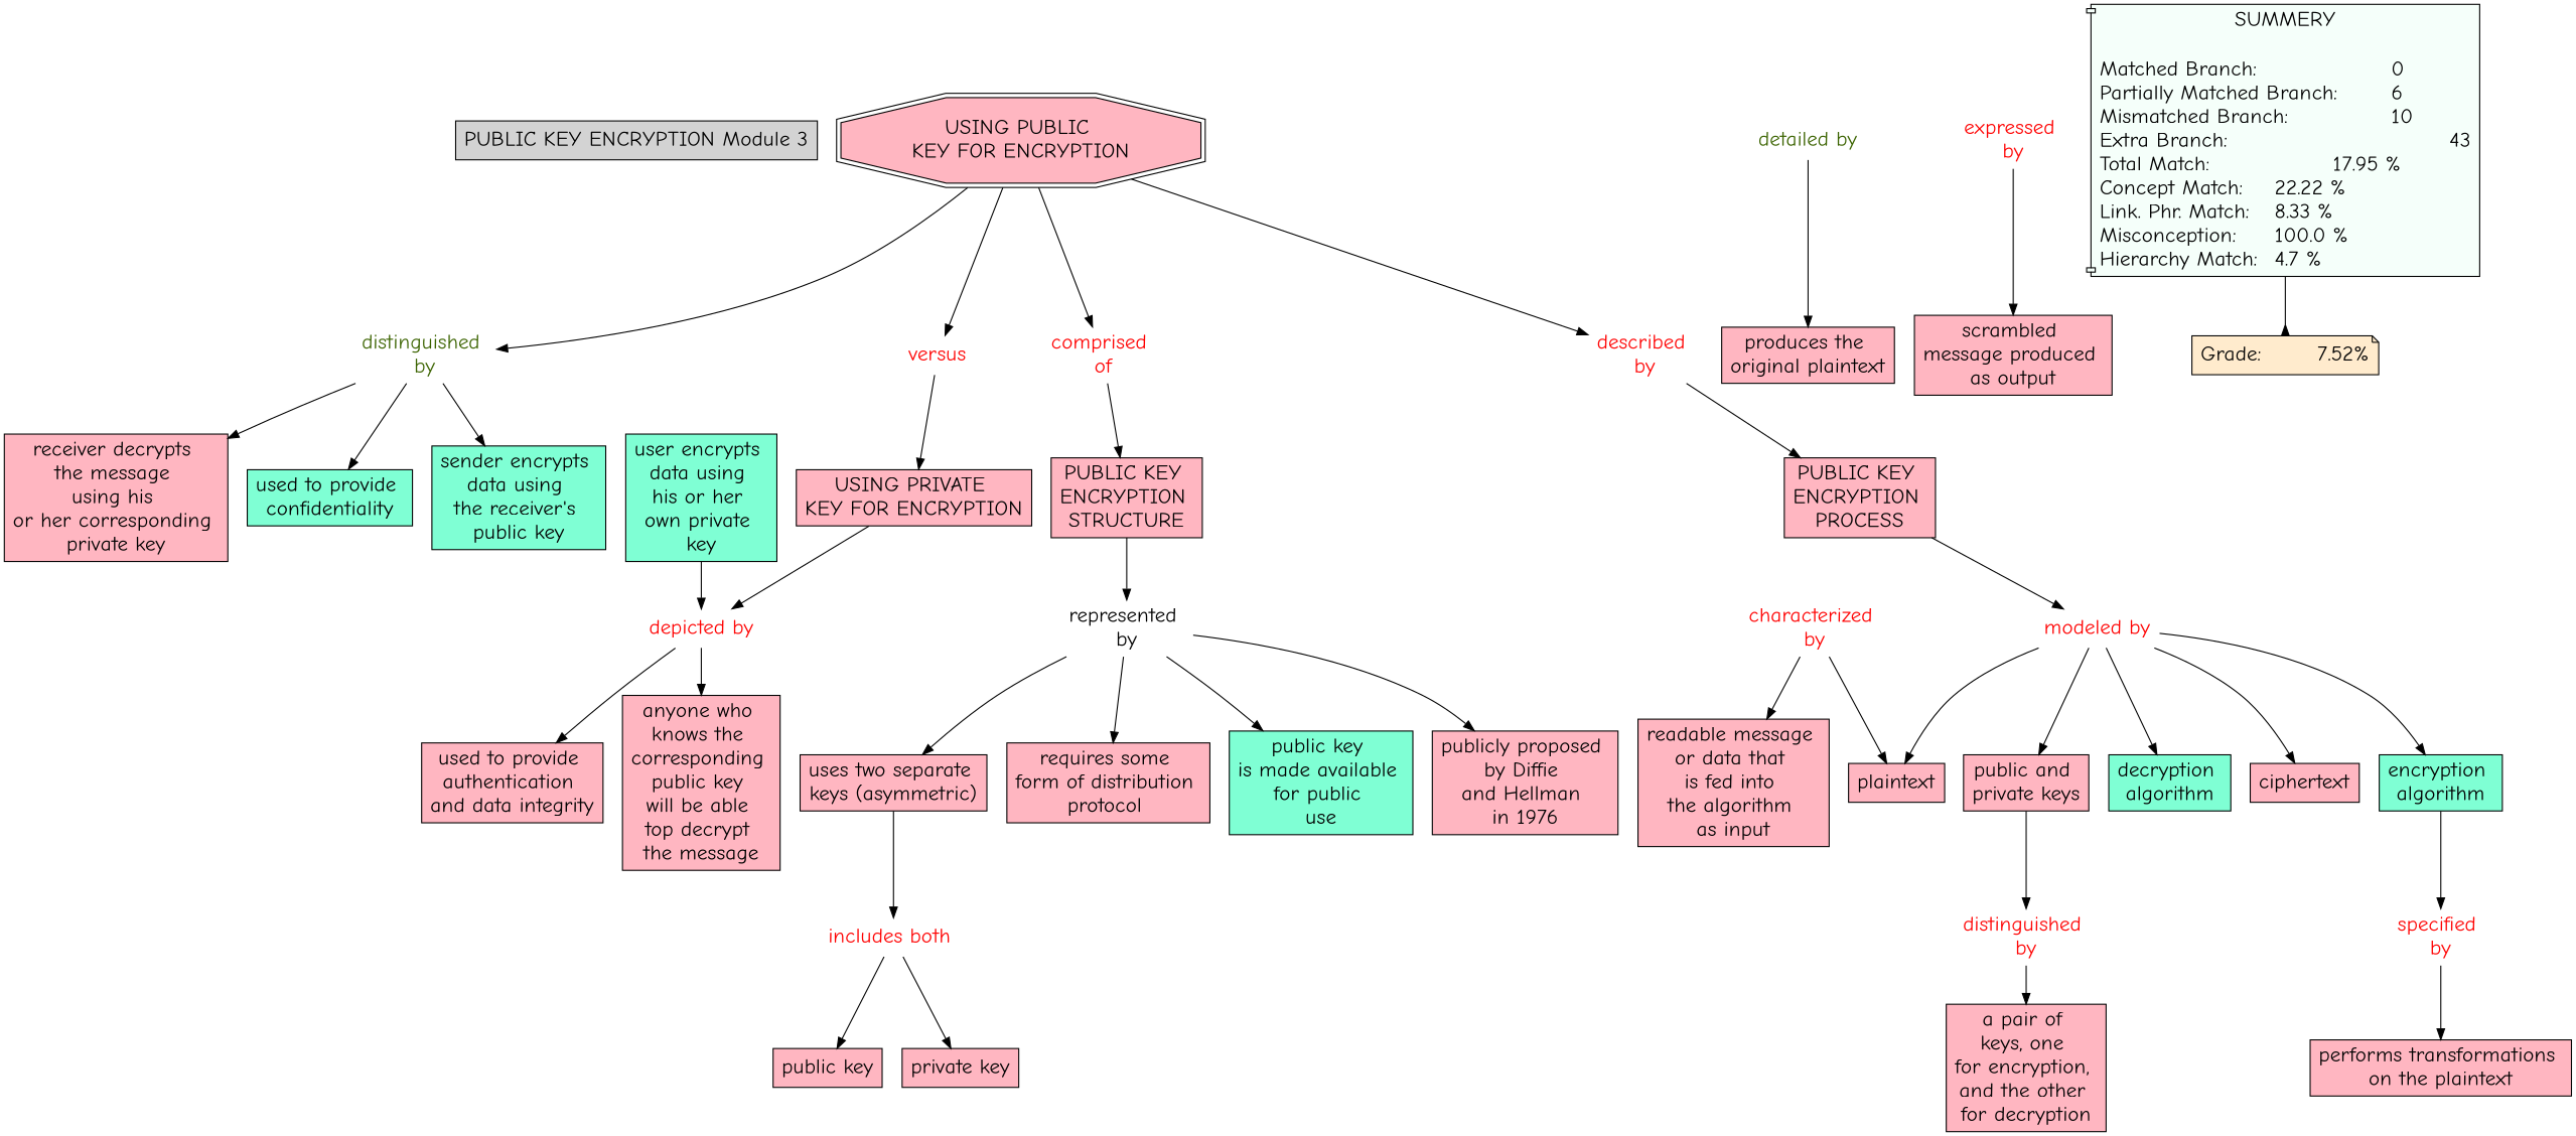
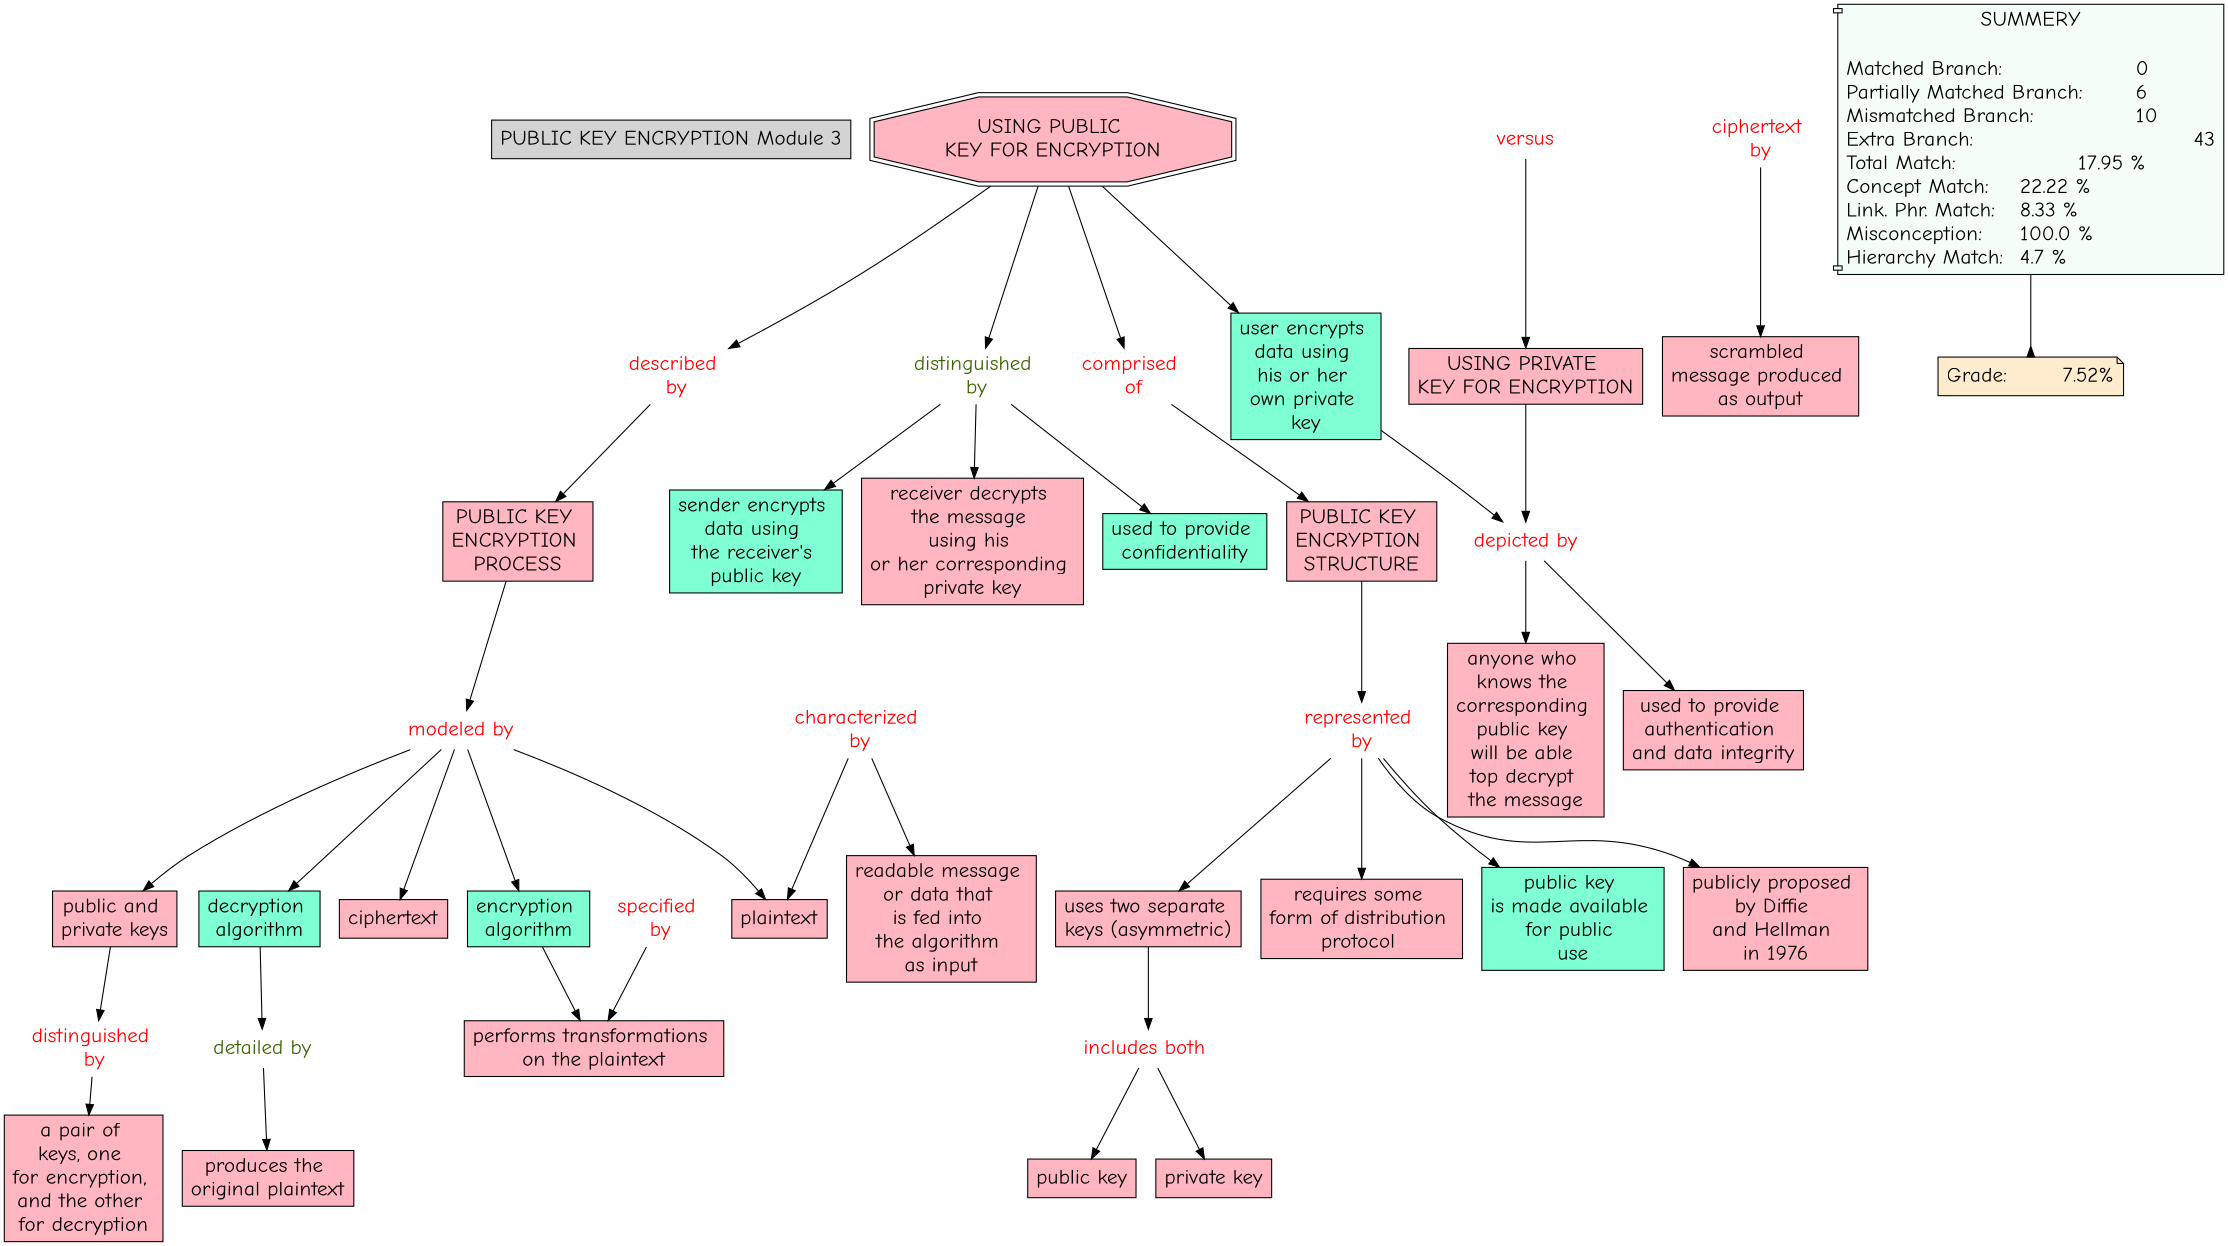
  digraph {
    fontname="Comic Neue"
    node [Gsplines=true fontname="Comic Neue" fontsize=20 shape=rect style=filled fillcolor="#FFB6C1"]
    edge [constraint=true fontname="Comic Neue"]
    n1 [label="PUBLIC KEY ENCRYPTION Module 3" fillcolor=""]
    n2 [fontcolor=red label="modeled by\n" shape=none style="" fillcolor=""]
    n3 [label="public and \nprivate keys\n"]
    n4 [fillcolor=aquamarine label="decryption \nalgorithm"]
    n5 [label=ciphertext]
    n6 [fillcolor=aquamarine label="encryption \nalgorithm"]
    n7 [label=plaintext]
    n8 [fontcolor=red label="distinguished \nby" shape=none style="" fillcolor=""]
    n9 [fontcolor="#3B6300" label="detailed by\n" shape=none style="" fillcolor=""]
    n10 [fontcolor=red label="specified \nby" shape=none style="" fillcolor=""]
    n11 [label="a pair of \nkeys, one \nfor encryption, \nand the other \nfor decryption\n"]
    n12 [fontcolor="#3B6300" label="distinguished \nby" shape=none style="" fillcolor=""]
    n13 [fillcolor=aquamarine label="sender encrypts \ndata using \nthe receiver's \npublic key\n"]
    n14 [label="receiver decrypts \nthe message \nusing his \nor her corresponding \nprivate key\n"]
    n15 [fillcolor=aquamarine label="used to provide \nconfidentiality"]
-   n16 [fontcolor=black label="represented \nby" shape=none style="" fillcolor=""]
+   n16 [fontcolor=red label="represented \nby" shape=none style="" fillcolor=""]
    n17 [label="uses two separate \nkeys (asymmetric)\n"]
    n18 [label="requires some \nform of distribution \nprotocol "]
    n19 [fillcolor=aquamarine label="public key \nis made available \nfor public \nuse"]
    n20 [label="publicly proposed \nby Diffie \nand Hellman \nin 1976"]
    n21 [fontcolor=red label="includes both \n" shape=none style="" fillcolor=""]
    n22 [label="public key\n"]
    n23 [label="private key\n"]
    n24 [label="USING PUBLIC \nKEY FOR ENCRYPTION\n" shape=doubleoctagon]
    n25 [fontcolor=red label=versus shape=none style="" fillcolor=""]
    n26 [fontcolor=red label="comprised \nof" shape=none style="" fillcolor=""]
    n27 [fontcolor=red label="described \nby" shape=none style="" fillcolor=""]
    n28 [label="USING PRIVATE \nKEY FOR ENCRYPTION\n"]
    n29 [label="PUBLIC KEY \nENCRYPTION \nSTRUCTURE"]
    n30 [label="PUBLIC KEY \nENCRYPTION \nPROCESS"]
    n31 [fontcolor=red label="depicted by\n" shape=none style="" fillcolor=""]
    n32 [label="performs transformations \non the plaintext\n"]
    n33 [label="produces the \noriginal plaintext\n"]
    n34 [label="anyone who \nknows the \ncorresponding \npublic key \nwill be able \ntop decrypt \nthe message\n"]
    n35 [label="used to provide \nauthentication \nand data integrity\n"]
    n36 [fillcolor=aquamarine label="user encrypts \ndata using \nhis or her \nown private \nkey"]
-   n37 [fontcolor=red label="expressed \nby" shape=none style="" fillcolor=""]
+   n37 [fontcolor=red label="ciphertext \nby" shape=none style="" fillcolor=""]
    n38 [label="scrambled \nmessage produced \nas output"]
    n39 [fontcolor=red label="characterized \nby" shape=none style="" fillcolor=""]
    n40 [label="readable message \nor data that \nis fed into \nthe algorithm \nas input"]
    n41 [fillcolor="#F5FFFA" label="SUMMERY\n\nMatched Branch:			0\lPartially Matched Branch:	6\lMismatched Branch:		10\lExtra Branch:				43\lTotal Match:		17.95 %\lConcept Match:	22.22 %\lLink. Phr. Match:	8.33 %\lMisconception:	100.0 %\lHierarchy Match:	4.7 %\l" shape=component]
    n42 [fillcolor="#FFEBCD" label="Grade:	7.52%" shape=note]
    n2 -> n3
    n2 -> n4
    n2 -> n5
    n2 -> n6
    n2 -> n7
    n3 -> n8
-   n6 -> n10
+   n4 -> n9
+   n6 -> n32
    n8 -> n11
    n9 -> n33
    n10 -> n32
    n12 -> n13
    n12 -> n14
    n12 -> n15
    n16 -> n17
    n16 -> n18
    n16 -> n19
    n16 -> n20
    n17 -> n21
    n21 -> n22
    n21 -> n23
    n24 -> n12
-   n24 -> n25
+   n24 -> n36
    n24 -> n26
    n24 -> n27
    n25 -> n28
    n26 -> n29
    n27 -> n30
    n28 -> n31
    n29 -> n16
    n30 -> n2
    n31 -> n34
    n31 -> n35
    n36 -> n31
    n37 -> n38
    n39 -> n7
    n39 -> n40
    n41 -> n42 [arrowhead=inv color=black]
  }
